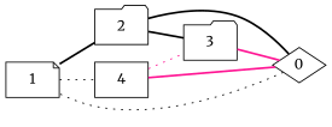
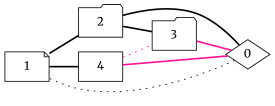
  graph {
    fontname=Merriweather
    rankdir=LR
    node [fontname=Merriweather shape=folder]
    edge [color=black fontname=Merriweather style=bold]
    1 [shape=note]
    2
    4 [shape=box]
    3
    0 [shape=diamond]
    1 -- 2
-   1 -- 4 [style=dotted]
+   1 -- 4
    2 -- 3
    4 -- 3 [color=deeppink style=dotted]
    4 -- 0 [color=deeppink]
    3 -- 0 [color=deeppink]
    0 -- 1 [style=dotted]
    0 -- 2
  }
